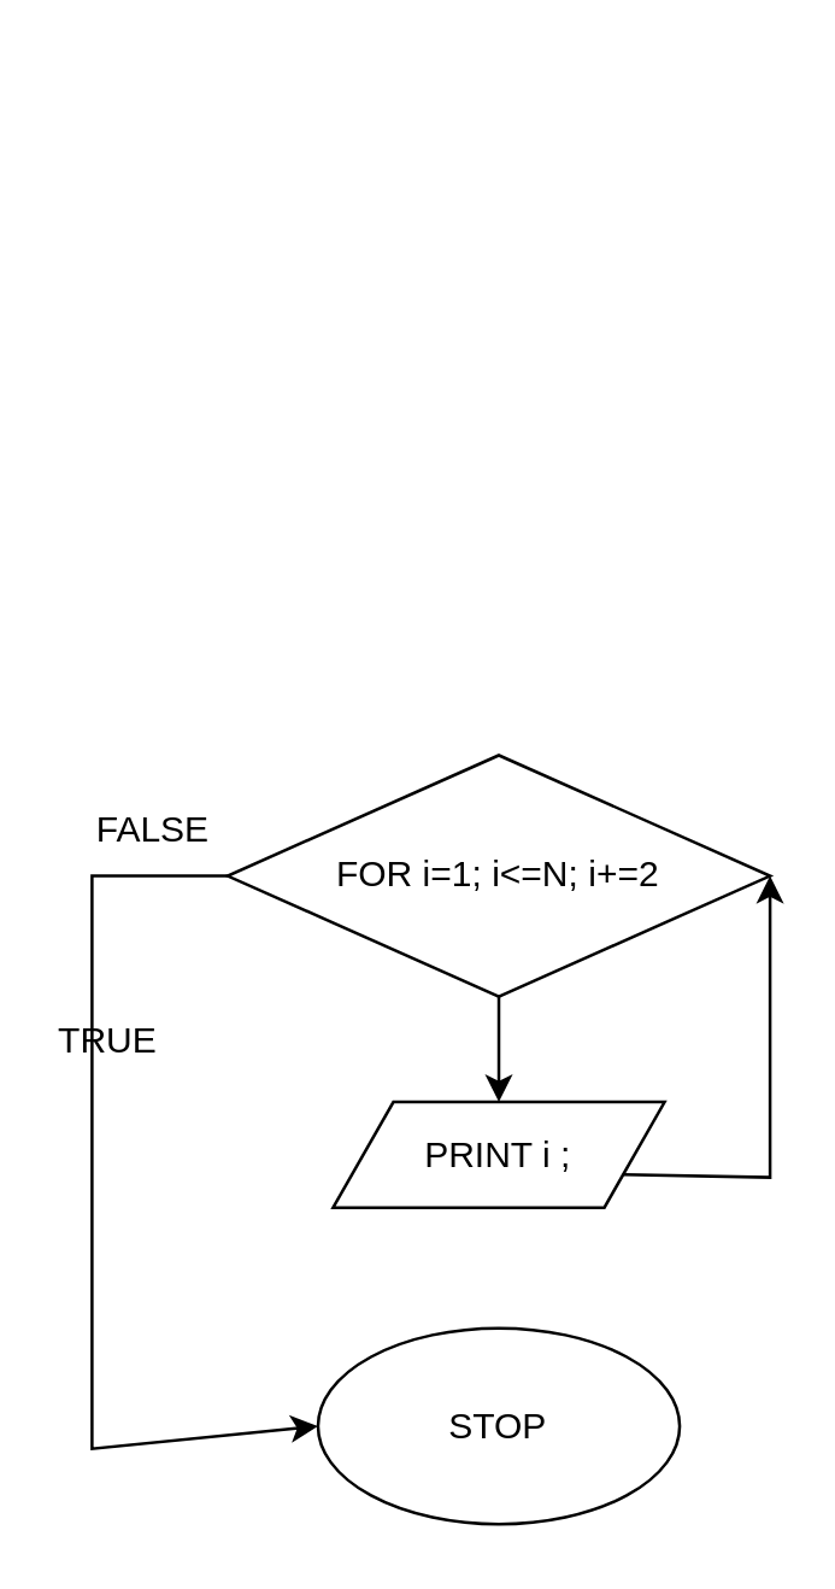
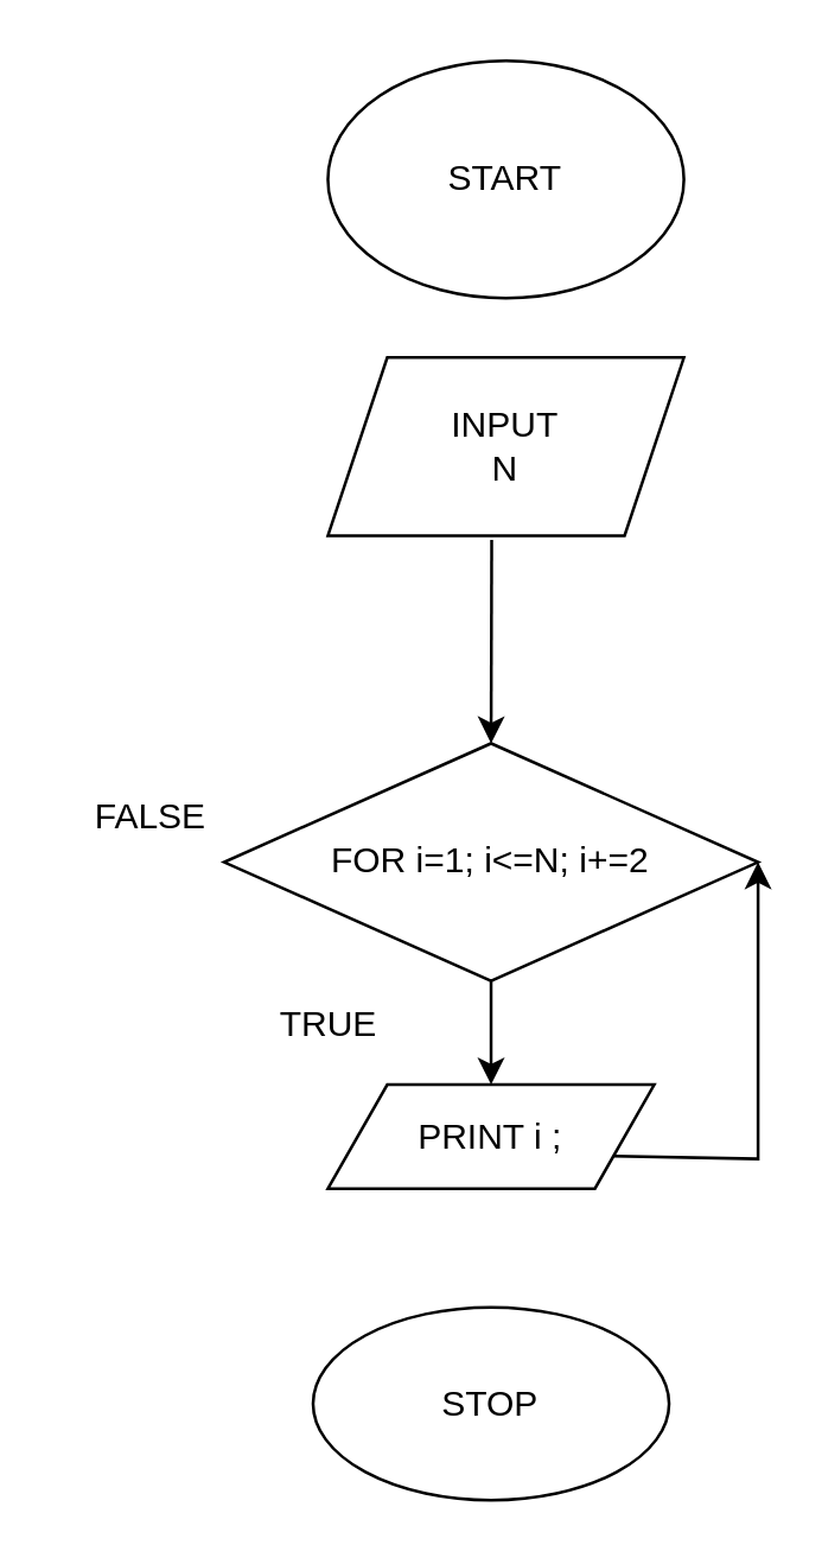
  <mxCell id="0" />
  <mxCell id="1" parent="0" />
+ <mxCell id="2" value="START" style="ellipse;whiteSpace=wrap;html=1;" parent="1" vertex="1"><mxGeometry x="110" y="20" width="120" height="80" as="geometry" /></mxCell>
+ <mxCell id="3" value="INPUT&lt;br&gt;N" style="shape=parallelogram;perimeter=parallelogramPerimeter;whiteSpace=wrap;html=1;fixedSize=1;" parent="1" vertex="1"><mxGeometry x="110" y="120" width="120" height="60" as="geometry" /></mxCell>
+ <mxCell id="4" value="" style="endArrow=classic;html=1;rounded=0;exitX=0.46;exitY=1.024;exitDx=0;exitDy=0;exitPerimeter=0;entryX=0.5;entryY=0;entryDx=0;entryDy=0;" parent="1" source="3" target="6" edge="1"><mxGeometry width="50" height="50" relative="1" as="geometry"><mxPoint x="140" y="260" as="sourcePoint" /><mxPoint x="165" y="210" as="targetPoint" /></mxGeometry></mxCell>
  <mxCell id="5" value="STOP" style="ellipse;whiteSpace=wrap;html=1;" parent="1" vertex="1"><mxGeometry x="105" y="440" width="120" height="65" as="geometry" /></mxCell>
  <mxCell id="6" value="FOR i=1; i&amp;lt;=N; i+=2" style="rhombus;whiteSpace=wrap;html=1;" parent="1" vertex="1"><mxGeometry x="75" y="250" width="180" height="80" as="geometry" /></mxCell>
- <mxCell id="7" value="TRUE" style="text;html=1;align=center;verticalAlign=middle;resizable=0;points=[];autosize=1;strokeColor=none;fillColor=none;" parent="1" vertex="1"><mxGeometry x="5" y="330" width="60" height="30" as="geometry" /></mxCell>
+ <mxCell id="7" value="TRUE" style="text;html=1;align=center;verticalAlign=middle;resizable=0;points=[];autosize=1;strokeColor=none;fillColor=none;" parent="1" vertex="1"><mxGeometry x="80" y="330" width="60" height="30" as="geometry" /></mxCell>
  <mxCell id="8" value="FALSE" style="text;html=1;align=center;verticalAlign=middle;resizable=0;points=[];autosize=1;strokeColor=none;fillColor=none;" parent="1" vertex="1"><mxGeometry x="20" y="260" width="60" height="30" as="geometry" /></mxCell>
  <mxCell id="9" value="PRINT i ;" style="shape=parallelogram;perimeter=parallelogramPerimeter;whiteSpace=wrap;html=1;fixedSize=1;" vertex="1" parent="1"><mxGeometry x="110" y="365" width="110" height="35" as="geometry" /></mxCell>
- <mxCell id="10" value="" style="endArrow=classic;html=1;rounded=0;exitX=0;exitY=0.5;exitDx=0;exitDy=0;entryX=0;entryY=0.5;entryDx=0;entryDy=0;" edge="1" parent="1" source="6" target="5"><mxGeometry width="50" height="50" relative="1" as="geometry"><mxPoint x="125" y="360" as="sourcePoint" /><mxPoint x="40" y="550" as="targetPoint" /><Array as="points"><mxPoint x="30" y="290" /><mxPoint x="30" y="480" /></Array></mxGeometry></mxCell>
  <mxCell id="11" value="" style="endArrow=classic;html=1;rounded=0;exitX=0.5;exitY=1;exitDx=0;exitDy=0;entryX=0.5;entryY=0;entryDx=0;entryDy=0;" edge="1" parent="1" source="6" target="9"><mxGeometry width="50" height="50" relative="1" as="geometry"><mxPoint x="305" y="540" as="sourcePoint" /><mxPoint x="305" y="570" as="targetPoint" /></mxGeometry></mxCell>
  <mxCell id="12" value="" style="endArrow=classic;html=1;rounded=0;entryX=1;entryY=0.5;entryDx=0;entryDy=0;exitX=1;exitY=0.75;exitDx=0;exitDy=0;" edge="1" parent="1" source="9" target="6"><mxGeometry width="50" height="50" relative="1" as="geometry"><mxPoint x="140" y="470" as="sourcePoint" /><mxPoint x="190" y="420" as="targetPoint" /><Array as="points"><mxPoint x="255" y="390" /></Array></mxGeometry></mxCell>
